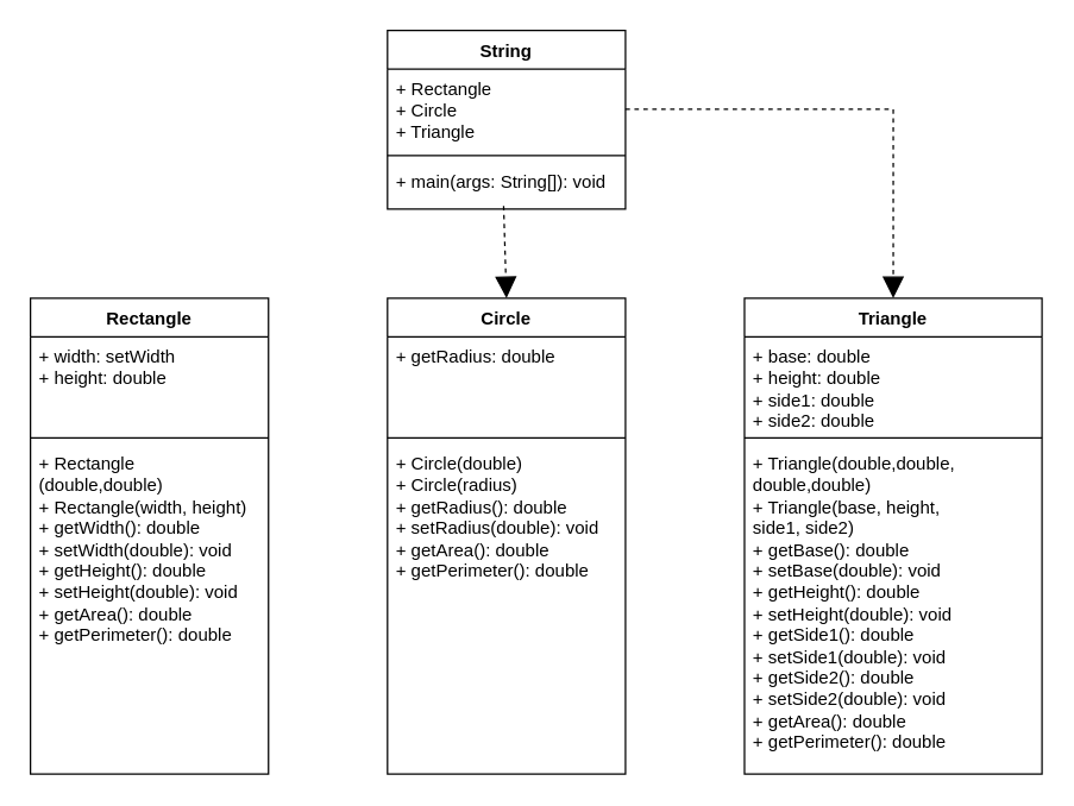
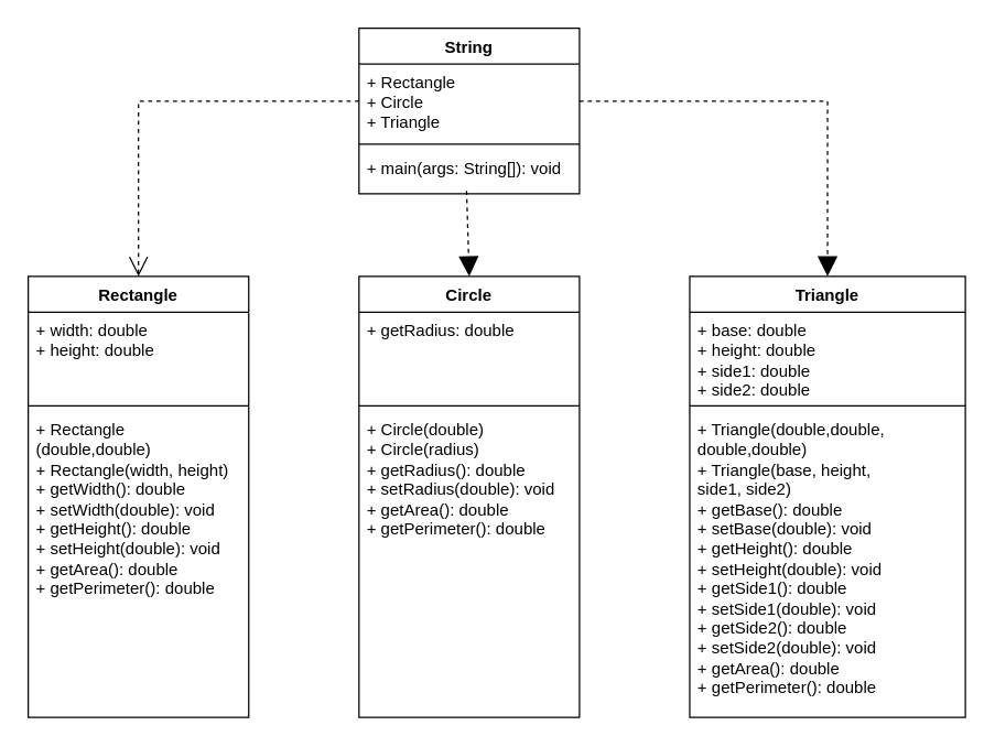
  <mxCell id="0" />
  <mxCell id="1" parent="0" />
  <mxCell id="2" value="Rectangle" style="swimlane;fontStyle=1;align=center;verticalAlign=top;childLayout=stackLayout;horizontal=1;startSize=26;horizontalStack=0;resizeParent=1;resizeParentMax=0;resizeLast=0;collapsible=1;marginBottom=0;whiteSpace=wrap;html=1;" parent="1" vertex="1"><mxGeometry x="20" y="200" width="160" height="320" as="geometry" /></mxCell>
- <mxCell id="3" value="+ width: setWidth&lt;div&gt;+ height: double&lt;/div&gt;" style="text;strokeColor=none;fillColor=none;align=left;verticalAlign=top;spacingLeft=4;spacingRight=4;overflow=hidden;rotatable=0;points=[[0,0.5],[1,0.5]];portConstraint=eastwest;whiteSpace=wrap;html=1;" parent="2" vertex="1"><mxGeometry y="26" width="160" height="64" as="geometry" /></mxCell>
+ <mxCell id="3" value="+ width: double&lt;div&gt;+ height: double&lt;/div&gt;" style="text;strokeColor=none;fillColor=none;align=left;verticalAlign=top;spacingLeft=4;spacingRight=4;overflow=hidden;rotatable=0;points=[[0,0.5],[1,0.5]];portConstraint=eastwest;whiteSpace=wrap;html=1;" parent="2" vertex="1"><mxGeometry y="26" width="160" height="64" as="geometry" /></mxCell>
  <mxCell id="4" value="" style="line;strokeWidth=1;fillColor=none;align=left;verticalAlign=middle;spacingTop=-1;spacingLeft=3;spacingRight=3;rotatable=0;labelPosition=right;points=[];portConstraint=eastwest;strokeColor=inherit;" parent="2" vertex="1"><mxGeometry y="90" width="160" height="8" as="geometry" /></mxCell>
  <mxCell id="5" value="+ Rectangle (double,double)&lt;div&gt;+ Rectangle(width, height)&lt;/div&gt;&lt;div&gt;+ getWidth(): double&amp;nbsp;&lt;/div&gt;&lt;div&gt;+ setWidth(double): void&lt;/div&gt;&lt;div&gt;+ getHeight(): double&amp;nbsp;&lt;/div&gt;&lt;div&gt;+ setHeight(double): void&lt;/div&gt;&lt;div&gt;+ getArea(): double&lt;/div&gt;&lt;div&gt;+ getPerimeter(): double&amp;nbsp;&lt;/div&gt;" style="text;strokeColor=none;fillColor=none;align=left;verticalAlign=top;spacingLeft=4;spacingRight=4;overflow=hidden;rotatable=0;points=[[0,0.5],[1,0.5]];portConstraint=eastwest;whiteSpace=wrap;html=1;" parent="2" vertex="1"><mxGeometry y="98" width="160" height="222" as="geometry" /></mxCell>
  <mxCell id="6" value="Triangle" style="swimlane;fontStyle=1;align=center;verticalAlign=top;childLayout=stackLayout;horizontal=1;startSize=26;horizontalStack=0;resizeParent=1;resizeParentMax=0;resizeLast=0;collapsible=1;marginBottom=0;whiteSpace=wrap;html=1;" parent="1" vertex="1"><mxGeometry x="500" y="200" width="200" height="320" as="geometry" /></mxCell>
  <mxCell id="7" value="&lt;div&gt;+ base: double&lt;/div&gt;&lt;div&gt;&lt;span style=&quot;background-color: transparent; color: light-dark(rgb(0, 0, 0), rgb(255, 255, 255));&quot;&gt;+ height: double&lt;/span&gt;&lt;/div&gt;&lt;div&gt;&lt;span style=&quot;background-color: transparent; color: light-dark(rgb(0, 0, 0), rgb(255, 255, 255));&quot;&gt;+ side1: double&lt;/span&gt;&lt;/div&gt;&lt;div&gt;&lt;span style=&quot;background-color: transparent; color: light-dark(rgb(0, 0, 0), rgb(255, 255, 255));&quot;&gt;+ side2: double&lt;/span&gt;&lt;/div&gt;" style="text;strokeColor=none;fillColor=none;align=left;verticalAlign=top;spacingLeft=4;spacingRight=4;overflow=hidden;rotatable=0;points=[[0,0.5],[1,0.5]];portConstraint=eastwest;whiteSpace=wrap;html=1;" parent="6" vertex="1"><mxGeometry y="26" width="200" height="64" as="geometry" /></mxCell>
  <mxCell id="8" value="" style="line;strokeWidth=1;fillColor=none;align=left;verticalAlign=middle;spacingTop=-1;spacingLeft=3;spacingRight=3;rotatable=0;labelPosition=right;points=[];portConstraint=eastwest;strokeColor=inherit;" parent="6" vertex="1"><mxGeometry y="90" width="200" height="8" as="geometry" /></mxCell>
  <mxCell id="9" value="&lt;div&gt;+ Triangle(double,double,&lt;/div&gt;&lt;div&gt;double,double)&lt;/div&gt;&lt;div&gt;&lt;span style=&quot;background-color: transparent; color: light-dark(rgb(0, 0, 0), rgb(255, 255, 255));&quot;&gt;+ Triangle(base, height,&lt;/span&gt;&lt;/div&gt;&lt;div&gt;&lt;span style=&quot;background-color: transparent; color: light-dark(rgb(0, 0, 0), rgb(255, 255, 255));&quot;&gt;side1, side2)&lt;/span&gt;&lt;/div&gt;&lt;div&gt;&lt;span style=&quot;background-color: transparent;&quot;&gt;+ getBase(): double&lt;/span&gt;&lt;/div&gt;&lt;div&gt;+ setBase(double): void&lt;/div&gt;&lt;div&gt;+ getHeight(): double&lt;/div&gt;&lt;div&gt;+ setHeight(double): void&lt;/div&gt;&lt;div&gt;+ getSide1(): double&lt;/div&gt;&lt;div&gt;+ setSide1(double): void&lt;/div&gt;&lt;div&gt;+ getSide2(): double&lt;/div&gt;&lt;div&gt;+ setSide2(double): void&lt;/div&gt;&lt;div&gt;+ getArea(): double&lt;/div&gt;&lt;div&gt;+ getPerimeter(): double&lt;/div&gt;" style="text;strokeColor=none;fillColor=none;align=left;verticalAlign=top;spacingLeft=4;spacingRight=4;overflow=hidden;rotatable=0;points=[[0,0.5],[1,0.5]];portConstraint=eastwest;whiteSpace=wrap;html=1;" parent="6" vertex="1"><mxGeometry y="98" width="200" height="222" as="geometry" /></mxCell>
  <mxCell id="10" value="Circle" style="swimlane;fontStyle=1;align=center;verticalAlign=top;childLayout=stackLayout;horizontal=1;startSize=26;horizontalStack=0;resizeParent=1;resizeParentMax=0;resizeLast=0;collapsible=1;marginBottom=0;whiteSpace=wrap;html=1;" parent="1" vertex="1"><mxGeometry x="260" y="200" width="160" height="320" as="geometry" /></mxCell>
  <mxCell id="11" value="+ getRadius: double" style="text;strokeColor=none;fillColor=none;align=left;verticalAlign=top;spacingLeft=4;spacingRight=4;overflow=hidden;rotatable=0;points=[[0,0.5],[1,0.5]];portConstraint=eastwest;whiteSpace=wrap;html=1;" parent="10" vertex="1"><mxGeometry y="26" width="160" height="64" as="geometry" /></mxCell>
  <mxCell id="12" value="" style="line;strokeWidth=1;fillColor=none;align=left;verticalAlign=middle;spacingTop=-1;spacingLeft=3;spacingRight=3;rotatable=0;labelPosition=right;points=[];portConstraint=eastwest;strokeColor=inherit;" parent="10" vertex="1"><mxGeometry y="90" width="160" height="8" as="geometry" /></mxCell>
  <mxCell id="13" value="+ Circle(double)&lt;div&gt;+ Circle(radius)&lt;/div&gt;&lt;div&gt;+ getRadius(): double&lt;/div&gt;&lt;div&gt;+ setRadius(double): void&lt;/div&gt;&lt;div&gt;&lt;div&gt;+ getArea(): double&lt;/div&gt;&lt;div&gt;&lt;span style=&quot;background-color: transparent; color: light-dark(rgb(0, 0, 0), rgb(255, 255, 255));&quot;&gt;+ getPerimeter(): double&lt;/span&gt;&lt;/div&gt;&lt;/div&gt;" style="text;strokeColor=none;fillColor=none;align=left;verticalAlign=top;spacingLeft=4;spacingRight=4;overflow=hidden;rotatable=0;points=[[0,0.5],[1,0.5]];portConstraint=eastwest;whiteSpace=wrap;html=1;" parent="10" vertex="1"><mxGeometry y="98" width="160" height="222" as="geometry" /></mxCell>
  <mxCell id="14" value="String" style="swimlane;fontStyle=1;align=center;verticalAlign=top;childLayout=stackLayout;horizontal=1;startSize=26;horizontalStack=0;resizeParent=1;resizeParentMax=0;resizeLast=0;collapsible=1;marginBottom=0;whiteSpace=wrap;html=1;" parent="1" vertex="1"><mxGeometry x="260" y="20" width="160" height="120" as="geometry" /></mxCell>
  <mxCell id="15" value="+ Rectangle&lt;div&gt;+ Circle&lt;/div&gt;&lt;div&gt;+ Triangle&lt;/div&gt;" style="text;strokeColor=none;fillColor=none;align=left;verticalAlign=top;spacingLeft=4;spacingRight=4;overflow=hidden;rotatable=0;points=[[0,0.5],[1,0.5]];portConstraint=eastwest;whiteSpace=wrap;html=1;" parent="14" vertex="1"><mxGeometry y="26" width="160" height="54" as="geometry" /></mxCell>
  <mxCell id="16" value="" style="line;strokeWidth=1;fillColor=none;align=left;verticalAlign=middle;spacingTop=-1;spacingLeft=3;spacingRight=3;rotatable=0;labelPosition=right;points=[];portConstraint=eastwest;strokeColor=inherit;" parent="14" vertex="1"><mxGeometry y="80" width="160" height="8" as="geometry" /></mxCell>
  <mxCell id="17" value="+ main(args: String[]): void" style="text;strokeColor=none;fillColor=none;align=left;verticalAlign=top;spacingLeft=4;spacingRight=4;overflow=hidden;rotatable=0;points=[[0,0.5],[1,0.5]];portConstraint=eastwest;whiteSpace=wrap;html=1;" parent="14" vertex="1"><mxGeometry y="88" width="160" height="32" as="geometry" /></mxCell>
  <mxCell id="18" value="" style="endArrow=block;endSize=12;dashed=1;html=1;rounded=0;exitX=0.488;exitY=0.938;exitDx=0;exitDy=0;exitPerimeter=0;entryX=0.5;entryY=0;entryDx=0;entryDy=0;" parent="1" source="17" target="10" edge="1"><mxGeometry width="160" relative="1" as="geometry"><mxPoint x="290" y="190" as="sourcePoint" /><mxPoint x="450" y="190" as="targetPoint" /></mxGeometry></mxCell>
+ <mxCell id="19" value="" style="endArrow=open;endSize=12;dashed=1;html=1;rounded=0;exitX=0;exitY=0.5;exitDx=0;exitDy=0;entryX=0.5;entryY=0;entryDx=0;entryDy=0;" parent="1" source="15" target="2" edge="1"><mxGeometry width="160" relative="1" as="geometry"><mxPoint x="290" y="190" as="sourcePoint" /><mxPoint x="450" y="190" as="targetPoint" /><Array as="points"><mxPoint x="100" y="73" /></Array></mxGeometry></mxCell>
  <mxCell id="20" value="" style="endArrow=block;endSize=12;dashed=1;html=1;rounded=0;exitX=1;exitY=0.5;exitDx=0;exitDy=0;entryX=0.5;entryY=0;entryDx=0;entryDy=0;" parent="1" source="15" target="6" edge="1"><mxGeometry width="160" relative="1" as="geometry"><mxPoint x="290" y="190" as="sourcePoint" /><mxPoint x="450" y="190" as="targetPoint" /><Array as="points"><mxPoint x="600" y="73" /></Array></mxGeometry></mxCell>
